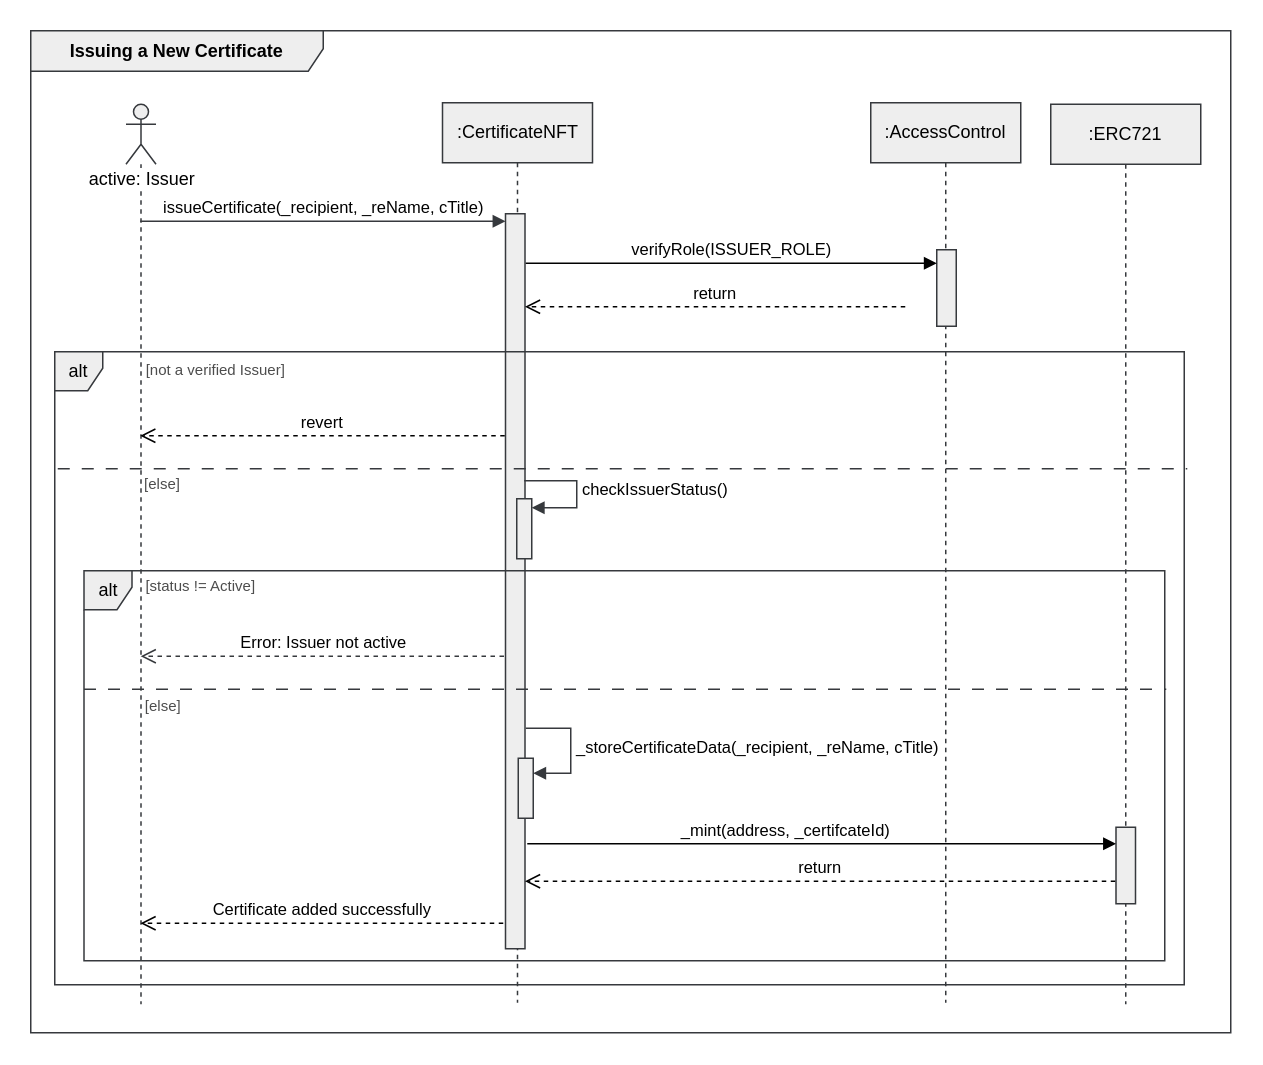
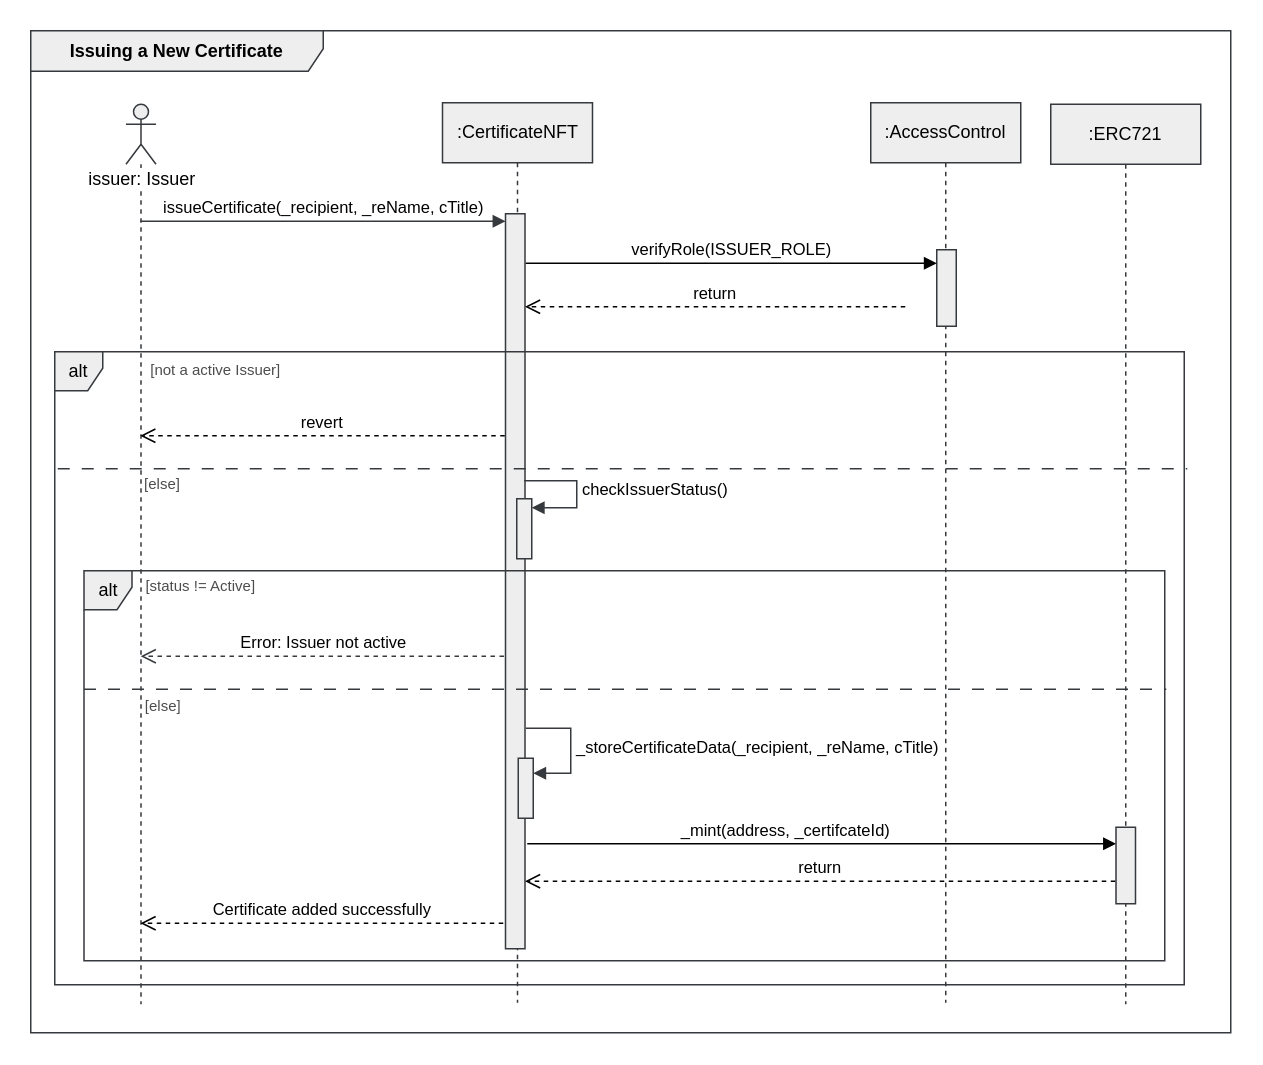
  <mxCell id="0" />
  <mxCell id="1" parent="0" />
  <mxCell id="2" value=":AccessControl" style="shape=umlLifeline;perimeter=lifelinePerimeter;whiteSpace=wrap;html=1;container=1;dropTarget=0;collapsible=0;recursiveResize=0;outlineConnect=0;portConstraint=eastwest;newEdgeStyle={&quot;curved&quot;:0,&quot;rounded&quot;:0};fillColor=#eeeeee;strokeColor=#36393d;fontColor=light-dark(#000000,#000000);" parent="1" vertex="1"><mxGeometry x="580" y="68" width="100" height="600" as="geometry" /></mxCell>
  <mxCell id="3" value="" style="html=1;points=[[0,0,0,0,5],[0,1,0,0,-5],[1,0,0,0,5],[1,1,0,0,-5]];perimeter=orthogonalPerimeter;outlineConnect=0;targetShapes=umlLifeline;portConstraint=eastwest;newEdgeStyle={&quot;curved&quot;:0,&quot;rounded&quot;:0};fillColor=#eeeeee;strokeColor=#36393d;fontColor=light-dark(#000000,#000000);" parent="2" vertex="1"><mxGeometry x="44" y="98" width="13" height="51" as="geometry" /></mxCell>
  <mxCell id="4" value="" style="shape=umlLifeline;perimeter=lifelinePerimeter;whiteSpace=wrap;html=1;container=1;dropTarget=0;collapsible=0;recursiveResize=0;outlineConnect=0;portConstraint=eastwest;newEdgeStyle={&quot;curved&quot;:0,&quot;rounded&quot;:0};participant=umlActor;fillColor=#eeeeee;strokeColor=#36393d;fontColor=light-dark(#000000,#000000);" parent="1" vertex="1"><mxGeometry x="83.5" y="69" width="20" height="600" as="geometry" /></mxCell>
  <mxCell id="5" value=":CertificateNFT" style="shape=umlLifeline;perimeter=lifelinePerimeter;whiteSpace=wrap;html=1;container=1;dropTarget=0;collapsible=0;recursiveResize=0;outlineConnect=0;portConstraint=eastwest;newEdgeStyle={&quot;curved&quot;:0,&quot;rounded&quot;:0};fillColor=#eeeeee;strokeColor=#36393d;fontColor=light-dark(#000000,#000000);" parent="1" vertex="1"><mxGeometry x="294.5" y="68" width="100" height="600" as="geometry" /></mxCell>
  <mxCell id="6" value="" style="html=1;points=[[0,0,0,0,5],[0,1,0,0,-5],[1,0,0,0,5],[1,1,0,0,-5]];perimeter=orthogonalPerimeter;outlineConnect=0;targetShapes=umlLifeline;portConstraint=eastwest;newEdgeStyle={&quot;curved&quot;:0,&quot;rounded&quot;:0};fillColor=#eeeeee;strokeColor=#36393d;fontColor=light-dark(#000000,#000000);" parent="5" vertex="1"><mxGeometry x="42" y="74" width="13" height="490" as="geometry" /></mxCell>
  <mxCell id="7" value="" style="html=1;points=[[0,0,0,0,5],[0,1,0,0,-5],[1,0,0,0,5],[1,1,0,0,-5]];perimeter=orthogonalPerimeter;outlineConnect=0;targetShapes=umlLifeline;portConstraint=eastwest;newEdgeStyle={&quot;curved&quot;:0,&quot;rounded&quot;:0};fillColor=#eeeeee;strokeColor=#36393d;fontColor=light-dark(#000000,#000000);" parent="5" vertex="1"><mxGeometry x="49.5" y="264" width="10" height="40" as="geometry" /></mxCell>
  <mxCell id="8" value="checkIssuerStatus()" style="html=1;align=left;spacingLeft=2;endArrow=block;rounded=0;edgeStyle=orthogonalEdgeStyle;curved=0;rounded=0;fillColor=#eeeeee;strokeColor=#36393d;fontColor=light-dark(#000000,#000000);labelBackgroundColor=none;" parent="5" target="7" edge="1"><mxGeometry x="-0.003" relative="1" as="geometry"><mxPoint x="54.5" y="252" as="sourcePoint" /><Array as="points"><mxPoint x="89.5" y="252" /><mxPoint x="89.5" y="270" /></Array><mxPoint as="offset" /></mxGeometry></mxCell>
  <mxCell id="9" value="issueCertificate(_recipient, _reName, cTitle)" style="html=1;verticalAlign=bottom;endArrow=block;curved=0;rounded=0;entryX=0;entryY=0;entryDx=0;entryDy=5;fillColor=#eeeeee;strokeColor=#36393d;fontColor=light-dark(#000000,#000000);labelBackgroundColor=none;" parent="1" source="4" target="6" edge="1"><mxGeometry x="-0.002" relative="1" as="geometry"><mxPoint x="266.5" y="143" as="sourcePoint" /><mxPoint as="offset" /></mxGeometry></mxCell>
  <mxCell id="10" value="alt" style="shape=umlFrame;whiteSpace=wrap;html=1;pointerEvents=0;width=32;height=26;fillColor=#eeeeee;strokeColor=#36393d;fontColor=light-dark(#000000,#000000);" parent="1" vertex="1"><mxGeometry x="55.5" y="380" width="720.5" height="260" as="geometry" /></mxCell>
  <mxCell id="11" value="" style="line;strokeWidth=1;fillColor=#eeeeee;align=left;verticalAlign=middle;spacingTop=-1;spacingLeft=3;spacingRight=3;rotatable=0;labelPosition=right;points=[];portConstraint=eastwest;strokeColor=#36393d;dashed=1;dashPattern=8 8;fontColor=light-dark(#000000,#000000);" parent="1" vertex="1"><mxGeometry x="55.5" y="455" width="721.5" height="8" as="geometry" /></mxCell>
  <mxCell id="12" value="[status != Active]" style="text;html=1;align=center;verticalAlign=middle;resizable=0;points=[];autosize=1;fillColor=none;fontSize=10;fontColor=#4D4D4D;" parent="1" vertex="1"><mxGeometry x="87" y="378" width="91" height="24" as="geometry" /></mxCell>
  <mxCell id="13" value="Error: Issuer not active" style="html=1;verticalAlign=bottom;endArrow=open;dashed=1;endSize=8;curved=0;rounded=0;fillColor=#eeeeee;strokeColor=#36393d;fontColor=light-dark(#000000,#000000);labelBackgroundColor=none;" parent="1" edge="1"><mxGeometry x="0.002" relative="1" as="geometry"><mxPoint x="335.5" y="437" as="sourcePoint" /><mxPoint x="93.31" y="437" as="targetPoint" /><mxPoint as="offset" /></mxGeometry></mxCell>
  <mxCell id="14" value="[else]" style="text;html=1;align=center;verticalAlign=middle;resizable=0;points=[];autosize=1;fillColor=none;fontSize=10;fontColor=#4D4D4D;" parent="1" vertex="1"><mxGeometry x="87" y="458" width="42" height="24" as="geometry" /></mxCell>
  <mxCell id="15" value="&lt;span class=&quot;notion-enable-hover&quot; data-token-index=&quot;0&quot; style=&quot;font-weight:600&quot;&gt;Issuing a New Certificate&lt;/span&gt;" style="shape=umlFrame;whiteSpace=wrap;html=1;pointerEvents=0;width=195;height=27;fillColor=#eeeeee;strokeColor=#36393d;fontColor=light-dark(#000000,#000000);" parent="1" vertex="1"><mxGeometry x="20" y="20" width="800" height="668" as="geometry" /></mxCell>
  <mxCell id="16" value="alt" style="shape=umlFrame;whiteSpace=wrap;html=1;pointerEvents=0;width=32;height=26;fillColor=#eeeeee;strokeColor=#36393d;fontColor=light-dark(#000000,#000000);" parent="1" vertex="1"><mxGeometry x="36" y="234" width="753" height="422" as="geometry" /></mxCell>
  <mxCell id="17" value="" style="line;strokeWidth=1;fillColor=#eeeeee;align=left;verticalAlign=middle;spacingTop=-1;spacingLeft=3;spacingRight=3;rotatable=0;labelPosition=right;points=[];portConstraint=eastwest;strokeColor=#36393d;dashed=1;dashPattern=8 8;fontColor=light-dark(#000000,#000000);" parent="1" vertex="1"><mxGeometry x="38" y="308" width="753" height="8" as="geometry" /></mxCell>
  <mxCell id="18" value="[else]" style="text;align=center;verticalAlign=middle;resizable=0;points=[];autosize=1;fillColor=none;labelBorderColor=none;fontSize=10;fontColor=#4D4D4D;" parent="1" vertex="1"><mxGeometry x="87" y="310" width="42" height="24" as="geometry" /></mxCell>
- <mxCell id="19" value="[not a verified Issuer]" style="text;align=center;verticalAlign=middle;resizable=0;points=[];autosize=1;fillColor=none;html=1;fontSize=10;fontColor=#4D4D4D;" parent="1" vertex="1"><mxGeometry x="87" y="234" width="111" height="24" as="geometry" /></mxCell>
+ <mxCell id="19" value="[not a active Issuer]" style="text;align=center;verticalAlign=middle;resizable=0;points=[];autosize=1;fillColor=none;html=1;fontSize=10;fontColor=#4D4D4D;" parent="1" vertex="1"><mxGeometry x="87" y="234" width="111" height="24" as="geometry" /></mxCell>
  <mxCell id="20" value="revert" style="html=1;verticalAlign=bottom;endArrow=open;dashed=1;endSize=8;curved=0;rounded=0;strokeColor=light-dark(#000000,#000000);labelBackgroundColor=none;fontColor=light-dark(#000000,#000000);" parent="1" target="4" edge="1"><mxGeometry relative="1" as="geometry"><mxPoint x="336" y="290" as="sourcePoint" /><mxPoint x="256" y="290" as="targetPoint" /></mxGeometry></mxCell>
  <mxCell id="21" value="verifyRole(ISSUER_ROLE)" style="html=1;verticalAlign=bottom;endArrow=block;curved=0;rounded=0;strokeColor=light-dark(#000000,#000000);labelBackgroundColor=none;fontColor=light-dark(#000000,#000000);" parent="1" target="3" edge="1"><mxGeometry width="80" relative="1" as="geometry"><mxPoint x="350" y="175" as="sourcePoint" /><mxPoint x="430" y="175" as="targetPoint" /></mxGeometry></mxCell>
  <mxCell id="22" value="return" style="html=1;verticalAlign=bottom;endArrow=open;dashed=1;endSize=8;curved=0;rounded=0;strokeColor=light-dark(#000000,#000000);labelBackgroundColor=none;fontColor=light-dark(#000000,#000000);" parent="1" target="6" edge="1"><mxGeometry relative="1" as="geometry"><mxPoint x="603" y="204" as="sourcePoint" /><mxPoint x="523" y="204" as="targetPoint" /></mxGeometry></mxCell>
- <mxCell id="23" value="active: Issuer" style="text;html=1;align=center;verticalAlign=middle;resizable=0;points=[];autosize=1;strokeColor=none;fillColor=none;labelBackgroundColor=default;" parent="1" vertex="1"><mxGeometry x="49.5" y="106" width="89" height="26" as="geometry" /></mxCell>
+ <mxCell id="23" value="issuer: Issuer" style="text;html=1;align=center;verticalAlign=middle;resizable=0;points=[];autosize=1;strokeColor=none;fillColor=none;labelBackgroundColor=default;" parent="1" vertex="1"><mxGeometry x="49.5" y="106" width="89" height="26" as="geometry" /></mxCell>
  <mxCell id="24" value="" style="html=1;points=[[0,0,0,0,5],[0,1,0,0,-5],[1,0,0,0,5],[1,1,0,0,-5]];perimeter=orthogonalPerimeter;outlineConnect=0;targetShapes=umlLifeline;portConstraint=eastwest;newEdgeStyle={&quot;curved&quot;:0,&quot;rounded&quot;:0};fillColor=#eeeeee;strokeColor=#36393d;" parent="1" vertex="1"><mxGeometry x="345" y="505" width="10" height="40" as="geometry" /></mxCell>
  <mxCell id="25" value="Certificate added successfully" style="html=1;verticalAlign=bottom;endArrow=open;dashed=1;endSize=8;curved=0;rounded=0;labelBackgroundColor=none;fontColor=light-dark(#000000,#000000);strokeColor=light-dark(#000000,#000000);" parent="1" edge="1"><mxGeometry x="-0.001" relative="1" as="geometry"><mxPoint x="335" y="615" as="sourcePoint" /><mxPoint x="93.167" y="615" as="targetPoint" /><mxPoint as="offset" /></mxGeometry></mxCell>
  <mxCell id="26" value=":ERC721" style="shape=umlLifeline;perimeter=lifelinePerimeter;whiteSpace=wrap;html=1;container=1;dropTarget=0;collapsible=0;recursiveResize=0;outlineConnect=0;portConstraint=eastwest;newEdgeStyle={&quot;curved&quot;:0,&quot;rounded&quot;:0};fillColor=#eeeeee;strokeColor=#36393d;fontColor=light-dark(#000000,#000000);" parent="1" vertex="1"><mxGeometry x="700" y="69" width="100" height="600" as="geometry" /></mxCell>
  <mxCell id="27" value="" style="html=1;points=[[0,0,0,0,5],[0,1,0,0,-5],[1,0,0,0,5],[1,1,0,0,-5]];perimeter=orthogonalPerimeter;outlineConnect=0;targetShapes=umlLifeline;portConstraint=eastwest;newEdgeStyle={&quot;curved&quot;:0,&quot;rounded&quot;:0};fillColor=#eeeeee;strokeColor=#36393d;fontColor=light-dark(#000000,#000000);" parent="26" vertex="1"><mxGeometry x="43.5" y="482" width="13" height="51" as="geometry" /></mxCell>
  <mxCell id="28" value="_mint(address, _certifcateId)" style="html=1;verticalAlign=bottom;endArrow=block;curved=0;rounded=0;strokeColor=light-dark(#000000,#000000);labelBackgroundColor=none;fontColor=light-dark(#000000,#000000);" parent="1" target="27" edge="1"><mxGeometry x="-0.125" width="80" relative="1" as="geometry"><mxPoint x="351" y="562" as="sourcePoint" /><mxPoint x="431" y="562" as="targetPoint" /><mxPoint as="offset" /></mxGeometry></mxCell>
  <mxCell id="29" value="return" style="html=1;verticalAlign=bottom;endArrow=open;dashed=1;endSize=8;curved=0;rounded=0;labelBackgroundColor=none;fontColor=light-dark(#000000,#000000);strokeColor=light-dark(#000000,#000000);" parent="1" edge="1"><mxGeometry relative="1" as="geometry"><mxPoint x="743" y="587" as="sourcePoint" /><mxPoint x="349.5" y="587" as="targetPoint" /></mxGeometry></mxCell>
  <mxCell id="30" value="_storeCertificateData(&lt;span style=&quot;text-align: center;&quot;&gt;_recipient, _reName, cTitle)&lt;/span&gt;" style="html=1;align=left;spacingLeft=2;endArrow=block;rounded=0;edgeStyle=orthogonalEdgeStyle;curved=0;rounded=0;fillColor=#eeeeee;strokeColor=#36393d;labelBackgroundColor=none;fontColor=light-dark(#000000,#000000);verticalAlign=middle;" parent="1" target="24" edge="1"><mxGeometry x="0.006" relative="1" as="geometry"><mxPoint x="350" y="485" as="sourcePoint" /><Array as="points"><mxPoint x="380" y="515" /></Array><mxPoint as="offset" /></mxGeometry></mxCell>
